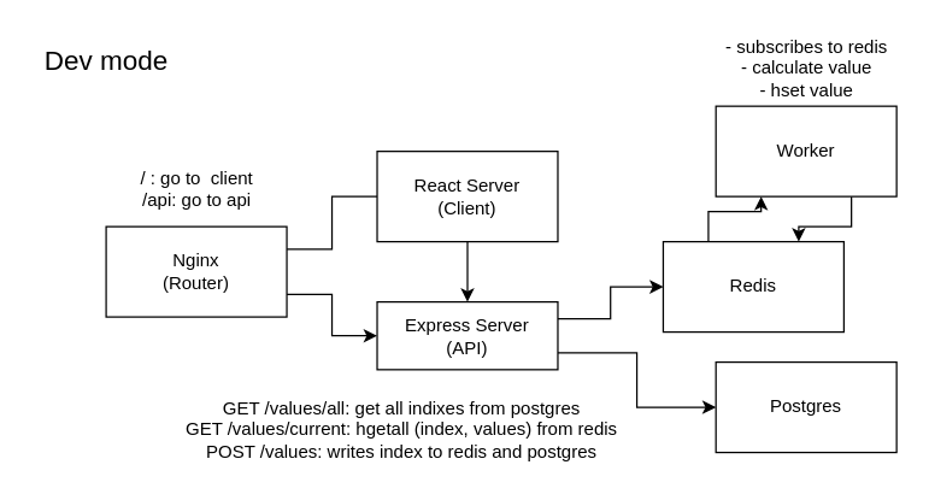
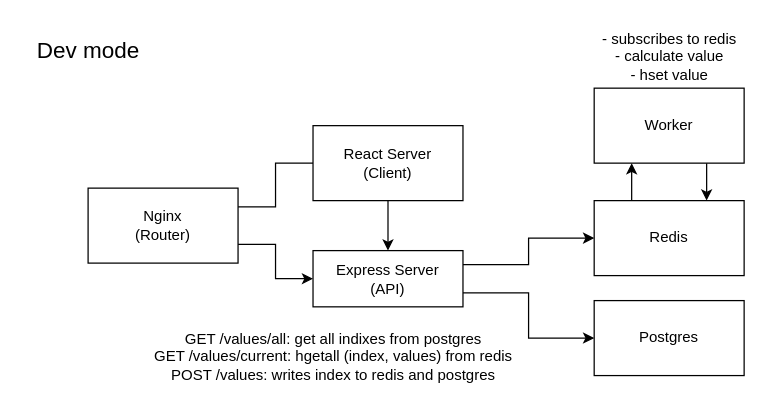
  <mxCell id="0" />
  <mxCell id="1" parent="0" />
  <mxCell id="2" style="edgeStyle=orthogonalEdgeStyle;rounded=0;orthogonalLoop=1;jettySize=auto;html=1;exitX=1;exitY=0.25;exitDx=0;exitDy=0;entryX=0;entryY=0.5;entryDx=0;entryDy=0;endArrow=none;" edge="1" parent="1" source="4" target="9"><mxGeometry relative="1" as="geometry" /></mxCell>
  <mxCell id="3" style="edgeStyle=orthogonalEdgeStyle;rounded=0;orthogonalLoop=1;jettySize=auto;html=1;exitX=1;exitY=0.75;exitDx=0;exitDy=0;entryX=0;entryY=0.5;entryDx=0;entryDy=0;" edge="1" parent="1" source="4" target="7"><mxGeometry relative="1" as="geometry" /></mxCell>
  <mxCell id="4" value="&lt;div&gt;Nginx&lt;/div&gt;&lt;div&gt;(Router)&lt;br&gt;&lt;/div&gt;" style="rounded=0;whiteSpace=wrap;html=1;" vertex="1" parent="1"><mxGeometry x="70" y="150" width="120" height="60" as="geometry" /></mxCell>
  <mxCell id="5" style="edgeStyle=orthogonalEdgeStyle;rounded=0;orthogonalLoop=1;jettySize=auto;html=1;exitX=1;exitY=0.25;exitDx=0;exitDy=0;entryX=0;entryY=0.5;entryDx=0;entryDy=0;" edge="1" parent="1" source="7" target="14"><mxGeometry relative="1" as="geometry" /></mxCell>
  <mxCell id="6" style="edgeStyle=orthogonalEdgeStyle;rounded=0;orthogonalLoop=1;jettySize=auto;html=1;exitX=1;exitY=0.75;exitDx=0;exitDy=0;entryX=0;entryY=0.5;entryDx=0;entryDy=0;" edge="1" parent="1" source="7" target="12"><mxGeometry relative="1" as="geometry" /></mxCell>
  <mxCell id="7" value="&lt;div&gt;Express Server&lt;/div&gt;&lt;div&gt;(API)&lt;br&gt;&lt;/div&gt;" style="rounded=0;whiteSpace=wrap;html=1;" vertex="1" parent="1"><mxGeometry x="250" y="200" width="120" height="45" as="geometry" /></mxCell>
  <mxCell id="8" style="edgeStyle=orthogonalEdgeStyle;rounded=0;orthogonalLoop=1;jettySize=auto;html=1;exitX=0.5;exitY=1;exitDx=0;exitDy=0;entryX=0.5;entryY=0;entryDx=0;entryDy=0;" edge="1" parent="1" source="9" target="7"><mxGeometry relative="1" as="geometry" /></mxCell>
  <mxCell id="9" value="&lt;div&gt;React Server&lt;/div&gt;&lt;div&gt;(Client)&lt;br&gt;&lt;/div&gt;" style="rounded=0;whiteSpace=wrap;html=1;" vertex="1" parent="1"><mxGeometry x="250" y="100" width="120" height="60" as="geometry" /></mxCell>
  <mxCell id="10" style="edgeStyle=orthogonalEdgeStyle;rounded=0;orthogonalLoop=1;jettySize=auto;html=1;exitX=0.75;exitY=1;exitDx=0;exitDy=0;entryX=0.75;entryY=0;entryDx=0;entryDy=0;" edge="1" parent="1" source="11" target="14"><mxGeometry relative="1" as="geometry" /></mxCell>
  <mxCell id="11" value="Worker" style="rounded=0;whiteSpace=wrap;html=1;" vertex="1" parent="1"><mxGeometry x="475" y="70" width="120" height="60" as="geometry" /></mxCell>
  <mxCell id="12" value="Postgres" style="rounded=0;whiteSpace=wrap;html=1;" vertex="1" parent="1"><mxGeometry x="475" y="240" width="120" height="60" as="geometry" /></mxCell>
  <mxCell id="13" style="edgeStyle=orthogonalEdgeStyle;rounded=0;orthogonalLoop=1;jettySize=auto;html=1;exitX=0.25;exitY=0;exitDx=0;exitDy=0;entryX=0.25;entryY=1;entryDx=0;entryDy=0;" edge="1" parent="1" source="14" target="11"><mxGeometry relative="1" as="geometry" /></mxCell>
- <mxCell id="14" value="&lt;div&gt;Redis&lt;/div&gt;" style="rounded=0;whiteSpace=wrap;html=1;" vertex="1" parent="1"><mxGeometry x="440" y="160" width="120" height="60" as="geometry" /></mxCell>
+ <mxCell id="14" value="&lt;div&gt;Redis&lt;/div&gt;" style="rounded=0;whiteSpace=wrap;html=1;" vertex="1" parent="1"><mxGeometry x="475" y="160" width="120" height="60" as="geometry" /></mxCell>
  <mxCell id="15" value="&lt;div&gt;GET /values/all: get all indixes from postgres&lt;/div&gt;&lt;div&gt;GET /values/current: hgetall (index, values) from redis&lt;br&gt;&lt;/div&gt;&lt;div&gt;POST /values: writes index to redis and postgres&lt;br&gt;&lt;/div&gt;" style="text;html=1;align=center;verticalAlign=middle;resizable=0;points=[];autosize=1;" vertex="1" parent="1"><mxGeometry x="116" y="260" width="300" height="50" as="geometry" /></mxCell>
  <mxCell id="16" value="&lt;div&gt;- subscribes to redis &lt;br&gt;&lt;/div&gt;&lt;div&gt;- calculate value&lt;/div&gt;&lt;div&gt;- hset value&lt;br&gt;&lt;/div&gt;" style="text;html=1;align=center;verticalAlign=middle;resizable=0;points=[];autosize=1;" vertex="1" parent="1"><mxGeometry x="475" y="20" width="120" height="50" as="geometry" /></mxCell>
- <mxCell id="17" value="&lt;div&gt;/ : go to&amp;nbsp; client&lt;/div&gt;&lt;div&gt;/api: go to api&lt;br&gt;&lt;/div&gt;" style="text;html=1;align=center;verticalAlign=middle;resizable=0;points=[];autosize=1;" vertex="1" parent="1"><mxGeometry x="85" y="110" width="90" height="30" as="geometry" /></mxCell>
  <mxCell id="18" value="&lt;font style=&quot;font-size: 18px&quot;&gt;Dev mode&lt;/font&gt;" style="text;html=1;align=center;verticalAlign=middle;resizable=0;points=[];autosize=1;" vertex="1" parent="1"><mxGeometry x="20" y="30" width="100" height="20" as="geometry" /></mxCell>
